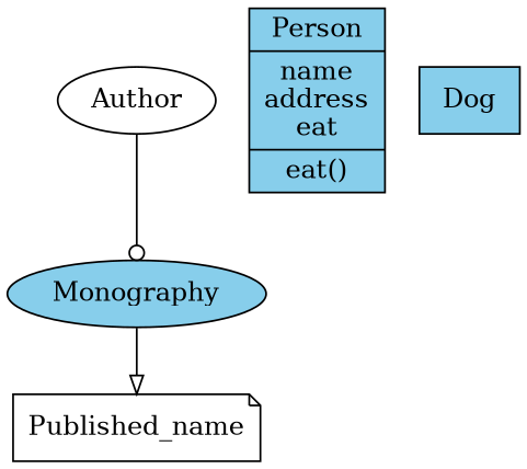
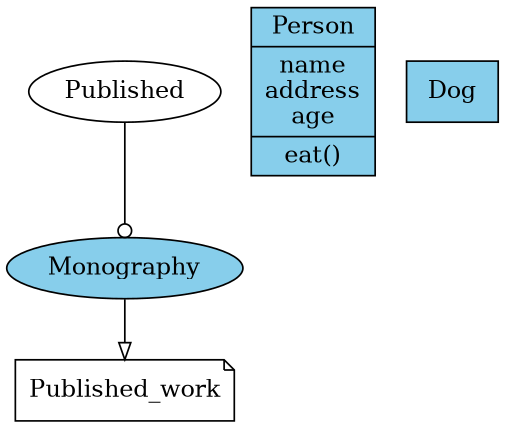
  digraph {
    node [fillcolor=skyblue shape=ellipse style=filled]
    n1 [label=Monography]
-   n2 [fillcolor=white label=Author]
-   n3 [fillcolor=white label=Published_name shape=note]
-   n4 [label="{Person | name\naddress\neat | eat() }" shape=record]
+   n2 [fillcolor=white label=Published]
+   n3 [fillcolor=white label=Published_work shape=note]
+   n4 [label="{Person | name\naddress\nage | eat() }" shape=record]
    n5 [label="{Dog}" shape=record]
    subgraph sub_1 {
      n1
      n2
    }
    subgraph sub_2 {
      n1
      n2
      n3
    }
    subgraph sub_3 {
      n1
      n3
    }
    subgraph sub_4 {
    }
    subgraph sub_5 {
    }
    n1 -> n3 [arrowhead=onormal]
    n2 -> n1 [arrowhead=odot]
  }
